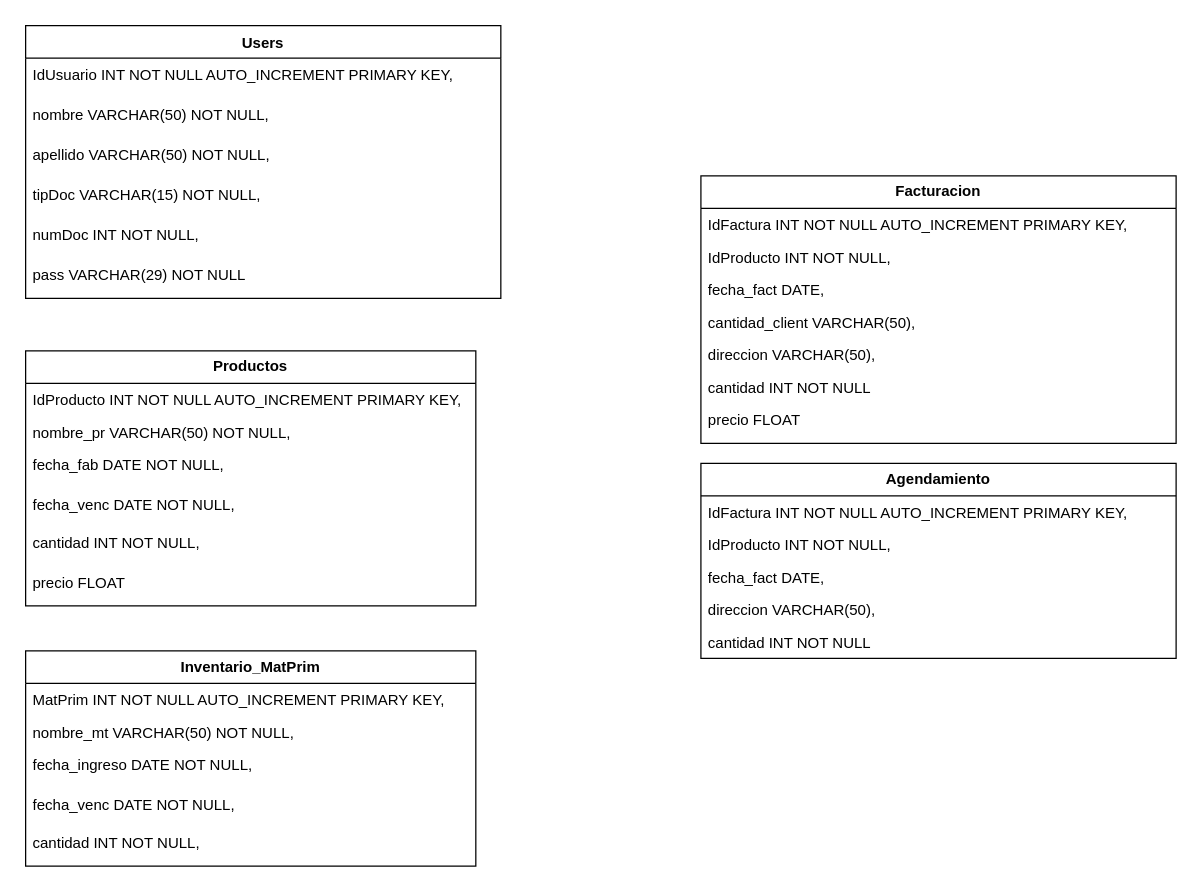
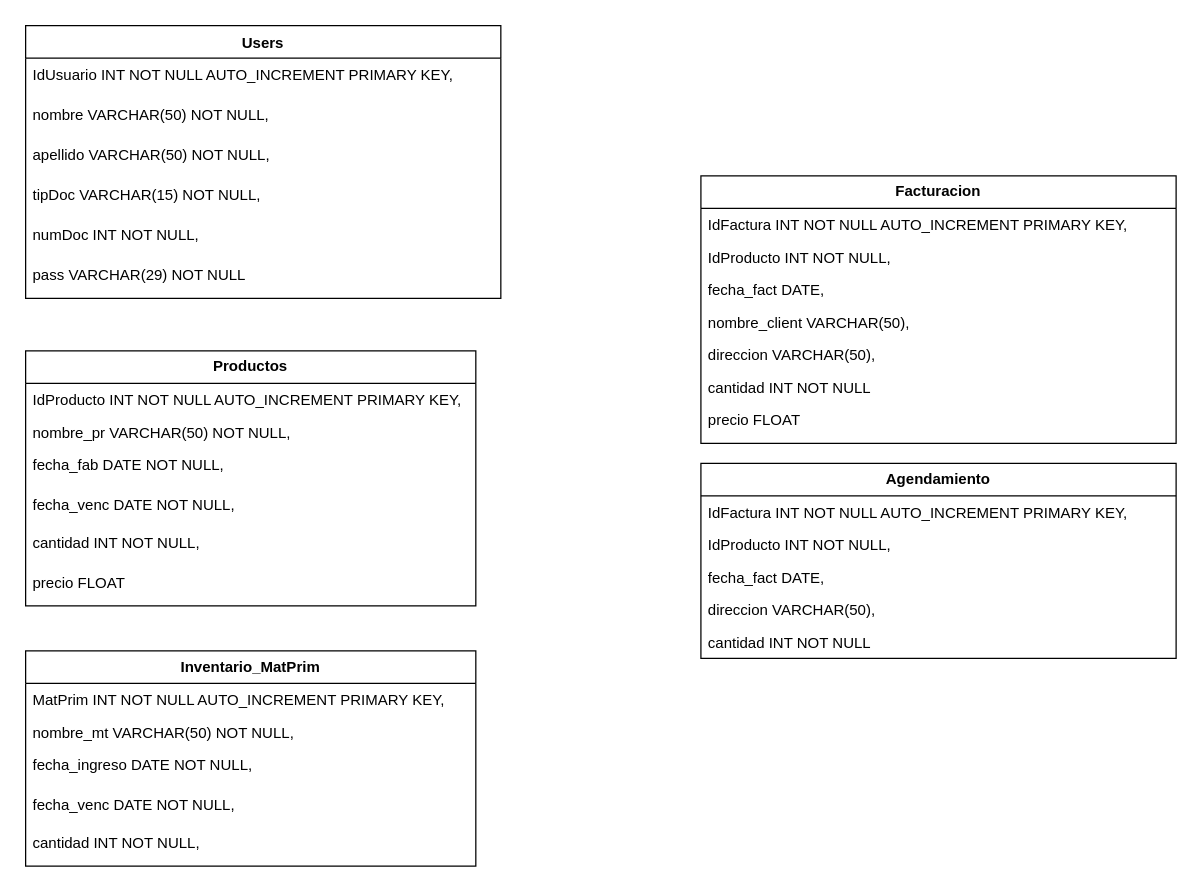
  <mxCell id="0" />
  <mxCell id="1" parent="0" />
  <mxCell id="2" value="Users" style="swimlane;fontStyle=1;align=center;verticalAlign=top;childLayout=stackLayout;horizontal=1;startSize=26;horizontalStack=0;resizeParent=1;resizeParentMax=0;resizeLast=0;collapsible=1;marginBottom=0;whiteSpace=wrap;html=1;" vertex="1" parent="1"><mxGeometry x="20" y="20" width="380" height="218" as="geometry"><mxRectangle x="-550" y="100" width="70" height="30" as="alternateBounds" /></mxGeometry></mxCell>
  <mxCell id="3" value="IdUsuario INT NOT NULL AUTO_INCREMENT PRIMARY KEY," style="text;strokeColor=none;fillColor=none;align=left;verticalAlign=top;spacingLeft=4;spacingRight=4;overflow=hidden;rotatable=0;points=[[0,0.5],[1,0.5]];portConstraint=eastwest;whiteSpace=wrap;html=1;" vertex="1" parent="2"><mxGeometry y="26" width="380" height="32" as="geometry" /></mxCell>
  <mxCell id="4" value="nombre VARCHAR(50) NOT NULL," style="text;strokeColor=none;fillColor=none;align=left;verticalAlign=top;spacingLeft=4;spacingRight=4;overflow=hidden;rotatable=0;points=[[0,0.5],[1,0.5]];portConstraint=eastwest;whiteSpace=wrap;html=1;" vertex="1" parent="2"><mxGeometry y="58" width="380" height="32" as="geometry" /></mxCell>
  <mxCell id="5" value="apellido VARCHAR(50) NOT NULL," style="text;strokeColor=none;fillColor=none;align=left;verticalAlign=top;spacingLeft=4;spacingRight=4;overflow=hidden;rotatable=0;points=[[0,0.5],[1,0.5]];portConstraint=eastwest;whiteSpace=wrap;html=1;" vertex="1" parent="2"><mxGeometry y="90" width="380" height="32" as="geometry" /></mxCell>
  <mxCell id="6" value="tipDoc VARCHAR(15) NOT NULL," style="text;strokeColor=none;fillColor=none;align=left;verticalAlign=top;spacingLeft=4;spacingRight=4;overflow=hidden;rotatable=0;points=[[0,0.5],[1,0.5]];portConstraint=eastwest;whiteSpace=wrap;html=1;" vertex="1" parent="2"><mxGeometry y="122" width="380" height="32" as="geometry" /></mxCell>
  <mxCell id="7" value="numDoc INT NOT NULL," style="text;strokeColor=none;fillColor=none;align=left;verticalAlign=top;spacingLeft=4;spacingRight=4;overflow=hidden;rotatable=0;points=[[0,0.5],[1,0.5]];portConstraint=eastwest;whiteSpace=wrap;html=1;" vertex="1" parent="2"><mxGeometry y="154" width="380" height="32" as="geometry" /></mxCell>
  <mxCell id="8" value="pass VARCHAR(29) NOT NULL" style="text;strokeColor=none;fillColor=none;align=left;verticalAlign=top;spacingLeft=4;spacingRight=4;overflow=hidden;rotatable=0;points=[[0,0.5],[1,0.5]];portConstraint=eastwest;whiteSpace=wrap;html=1;" vertex="1" parent="2"><mxGeometry y="186" width="380" height="32" as="geometry" /></mxCell>
  <mxCell id="9" value="&lt;b&gt;Productos&lt;/b&gt;" style="swimlane;fontStyle=0;childLayout=stackLayout;horizontal=1;startSize=26;fillColor=none;horizontalStack=0;resizeParent=1;resizeParentMax=0;resizeLast=0;collapsible=1;marginBottom=0;whiteSpace=wrap;html=1;" vertex="1" parent="1"><mxGeometry x="20" y="280" width="360" height="204" as="geometry" /></mxCell>
  <mxCell id="10" value="IdProducto INT NOT NULL AUTO_INCREMENT PRIMARY KEY," style="text;strokeColor=none;fillColor=none;align=left;verticalAlign=top;spacingLeft=4;spacingRight=4;overflow=hidden;rotatable=0;points=[[0,0.5],[1,0.5]];portConstraint=eastwest;whiteSpace=wrap;html=1;" vertex="1" parent="9"><mxGeometry y="26" width="360" height="26" as="geometry" /></mxCell>
  <mxCell id="11" value="nombre_pr VARCHAR(50) NOT NULL," style="text;strokeColor=none;fillColor=none;align=left;verticalAlign=top;spacingLeft=4;spacingRight=4;overflow=hidden;rotatable=0;points=[[0,0.5],[1,0.5]];portConstraint=eastwest;whiteSpace=wrap;html=1;" vertex="1" parent="9"><mxGeometry y="52" width="360" height="26" as="geometry" /></mxCell>
  <mxCell id="12" value="fecha_fab DATE NOT NULL,&amp;nbsp;" style="text;strokeColor=none;fillColor=none;align=left;verticalAlign=top;spacingLeft=4;spacingRight=4;overflow=hidden;rotatable=0;points=[[0,0.5],[1,0.5]];portConstraint=eastwest;whiteSpace=wrap;html=1;" vertex="1" parent="9"><mxGeometry y="78" width="360" height="32" as="geometry" /></mxCell>
  <mxCell id="13" value="fecha_venc DATE NOT NULL," style="text;strokeColor=none;fillColor=none;align=left;verticalAlign=top;spacingLeft=4;spacingRight=4;overflow=hidden;rotatable=0;points=[[0,0.5],[1,0.5]];portConstraint=eastwest;whiteSpace=wrap;html=1;" vertex="1" parent="9"><mxGeometry y="110" width="360" height="30" as="geometry" /></mxCell>
  <mxCell id="14" value="cantidad INT NOT NULL," style="text;strokeColor=none;fillColor=none;align=left;verticalAlign=top;spacingLeft=4;spacingRight=4;overflow=hidden;rotatable=0;points=[[0,0.5],[1,0.5]];portConstraint=eastwest;whiteSpace=wrap;html=1;" vertex="1" parent="9"><mxGeometry y="140" width="360" height="32" as="geometry" /></mxCell>
  <mxCell id="15" value="precio FLOAT" style="text;strokeColor=none;fillColor=none;align=left;verticalAlign=top;spacingLeft=4;spacingRight=4;overflow=hidden;rotatable=0;points=[[0,0.5],[1,0.5]];portConstraint=eastwest;whiteSpace=wrap;html=1;" vertex="1" parent="9"><mxGeometry y="172" width="360" height="32" as="geometry" /></mxCell>
  <mxCell id="16" value="&lt;b&gt;Inventario_MatPrim&lt;/b&gt;" style="swimlane;fontStyle=0;childLayout=stackLayout;horizontal=1;startSize=26;fillColor=none;horizontalStack=0;resizeParent=1;resizeParentMax=0;resizeLast=0;collapsible=1;marginBottom=0;whiteSpace=wrap;html=1;" vertex="1" parent="1"><mxGeometry x="20" y="520" width="360" height="172" as="geometry" /></mxCell>
  <mxCell id="17" value="MatPrim INT NOT NULL AUTO_INCREMENT PRIMARY KEY," style="text;strokeColor=none;fillColor=none;align=left;verticalAlign=top;spacingLeft=4;spacingRight=4;overflow=hidden;rotatable=0;points=[[0,0.5],[1,0.5]];portConstraint=eastwest;whiteSpace=wrap;html=1;" vertex="1" parent="16"><mxGeometry y="26" width="360" height="26" as="geometry" /></mxCell>
  <mxCell id="18" value="nombre_mt VARCHAR(50) NOT NULL," style="text;strokeColor=none;fillColor=none;align=left;verticalAlign=top;spacingLeft=4;spacingRight=4;overflow=hidden;rotatable=0;points=[[0,0.5],[1,0.5]];portConstraint=eastwest;whiteSpace=wrap;html=1;" vertex="1" parent="16"><mxGeometry y="52" width="360" height="26" as="geometry" /></mxCell>
  <mxCell id="19" value="fecha_ingreso DATE NOT NULL," style="text;strokeColor=none;fillColor=none;align=left;verticalAlign=top;spacingLeft=4;spacingRight=4;overflow=hidden;rotatable=0;points=[[0,0.5],[1,0.5]];portConstraint=eastwest;whiteSpace=wrap;html=1;" vertex="1" parent="16"><mxGeometry y="78" width="360" height="32" as="geometry" /></mxCell>
  <mxCell id="20" value="fecha_venc DATE NOT NULL," style="text;strokeColor=none;fillColor=none;align=left;verticalAlign=top;spacingLeft=4;spacingRight=4;overflow=hidden;rotatable=0;points=[[0,0.5],[1,0.5]];portConstraint=eastwest;whiteSpace=wrap;html=1;" vertex="1" parent="16"><mxGeometry y="110" width="360" height="30" as="geometry" /></mxCell>
  <mxCell id="21" value="cantidad INT NOT NULL," style="text;strokeColor=none;fillColor=none;align=left;verticalAlign=top;spacingLeft=4;spacingRight=4;overflow=hidden;rotatable=0;points=[[0,0.5],[1,0.5]];portConstraint=eastwest;whiteSpace=wrap;html=1;" vertex="1" parent="16"><mxGeometry y="140" width="360" height="32" as="geometry" /></mxCell>
  <mxCell id="22" value="&lt;b&gt;Facturacion&lt;/b&gt;" style="swimlane;fontStyle=0;childLayout=stackLayout;horizontal=1;startSize=26;fillColor=none;horizontalStack=0;resizeParent=1;resizeParentMax=0;resizeLast=0;collapsible=1;marginBottom=0;whiteSpace=wrap;html=1;" vertex="1" parent="1"><mxGeometry x="560" y="140" width="380" height="214" as="geometry" /></mxCell>
  <mxCell id="23" value="IdFactura INT NOT NULL AUTO_INCREMENT PRIMARY KEY," style="text;strokeColor=none;fillColor=none;align=left;verticalAlign=top;spacingLeft=4;spacingRight=4;overflow=hidden;rotatable=0;points=[[0,0.5],[1,0.5]];portConstraint=eastwest;whiteSpace=wrap;html=1;" vertex="1" parent="22"><mxGeometry y="26" width="380" height="26" as="geometry" /></mxCell>
  <mxCell id="24" value="IdProducto INT NOT NULL," style="text;strokeColor=none;fillColor=none;align=left;verticalAlign=top;spacingLeft=4;spacingRight=4;overflow=hidden;rotatable=0;points=[[0,0.5],[1,0.5]];portConstraint=eastwest;whiteSpace=wrap;html=1;" vertex="1" parent="22"><mxGeometry y="52" width="380" height="26" as="geometry" /></mxCell>
  <mxCell id="25" value="fecha_fact DATE," style="text;strokeColor=none;fillColor=none;align=left;verticalAlign=top;spacingLeft=4;spacingRight=4;overflow=hidden;rotatable=0;points=[[0,0.5],[1,0.5]];portConstraint=eastwest;whiteSpace=wrap;html=1;" vertex="1" parent="22"><mxGeometry y="78" width="380" height="26" as="geometry" /></mxCell>
- <mxCell id="26" value="cantidad_client VARCHAR(50)," style="text;strokeColor=none;fillColor=none;align=left;verticalAlign=top;spacingLeft=4;spacingRight=4;overflow=hidden;rotatable=0;points=[[0,0.5],[1,0.5]];portConstraint=eastwest;whiteSpace=wrap;html=1;" vertex="1" parent="22"><mxGeometry y="104" width="380" height="26" as="geometry" /></mxCell>
+ <mxCell id="26" value="nombre_client VARCHAR(50)," style="text;strokeColor=none;fillColor=none;align=left;verticalAlign=top;spacingLeft=4;spacingRight=4;overflow=hidden;rotatable=0;points=[[0,0.5],[1,0.5]];portConstraint=eastwest;whiteSpace=wrap;html=1;" vertex="1" parent="22"><mxGeometry y="104" width="380" height="26" as="geometry" /></mxCell>
  <mxCell id="27" value="direccion VARCHAR(50)," style="text;strokeColor=none;fillColor=none;align=left;verticalAlign=top;spacingLeft=4;spacingRight=4;overflow=hidden;rotatable=0;points=[[0,0.5],[1,0.5]];portConstraint=eastwest;whiteSpace=wrap;html=1;" vertex="1" parent="22"><mxGeometry y="130" width="380" height="26" as="geometry" /></mxCell>
  <mxCell id="28" value="cantidad INT NOT NULL" style="text;strokeColor=none;fillColor=none;align=left;verticalAlign=top;spacingLeft=4;spacingRight=4;overflow=hidden;rotatable=0;points=[[0,0.5],[1,0.5]];portConstraint=eastwest;whiteSpace=wrap;html=1;" vertex="1" parent="22"><mxGeometry y="156" width="380" height="26" as="geometry" /></mxCell>
  <mxCell id="29" value="precio FLOAT" style="text;strokeColor=none;fillColor=none;align=left;verticalAlign=top;spacingLeft=4;spacingRight=4;overflow=hidden;rotatable=0;points=[[0,0.5],[1,0.5]];portConstraint=eastwest;whiteSpace=wrap;html=1;" vertex="1" parent="22"><mxGeometry y="182" width="380" height="32" as="geometry" /></mxCell>
  <mxCell id="30" value="&lt;b&gt;Agendamiento&lt;/b&gt;" style="swimlane;fontStyle=0;childLayout=stackLayout;horizontal=1;startSize=26;fillColor=none;horizontalStack=0;resizeParent=1;resizeParentMax=0;resizeLast=0;collapsible=1;marginBottom=0;whiteSpace=wrap;html=1;" vertex="1" parent="1"><mxGeometry x="560" y="370" width="380" height="156" as="geometry" /></mxCell>
  <mxCell id="31" value="IdFactura INT NOT NULL AUTO_INCREMENT PRIMARY KEY," style="text;strokeColor=none;fillColor=none;align=left;verticalAlign=top;spacingLeft=4;spacingRight=4;overflow=hidden;rotatable=0;points=[[0,0.5],[1,0.5]];portConstraint=eastwest;whiteSpace=wrap;html=1;" vertex="1" parent="30"><mxGeometry y="26" width="380" height="26" as="geometry" /></mxCell>
  <mxCell id="32" value="IdProducto INT NOT NULL," style="text;strokeColor=none;fillColor=none;align=left;verticalAlign=top;spacingLeft=4;spacingRight=4;overflow=hidden;rotatable=0;points=[[0,0.5],[1,0.5]];portConstraint=eastwest;whiteSpace=wrap;html=1;" vertex="1" parent="30"><mxGeometry y="52" width="380" height="26" as="geometry" /></mxCell>
  <mxCell id="33" value="fecha_fact DATE," style="text;strokeColor=none;fillColor=none;align=left;verticalAlign=top;spacingLeft=4;spacingRight=4;overflow=hidden;rotatable=0;points=[[0,0.5],[1,0.5]];portConstraint=eastwest;whiteSpace=wrap;html=1;" vertex="1" parent="30"><mxGeometry y="78" width="380" height="26" as="geometry" /></mxCell>
  <mxCell id="34" value="direccion VARCHAR(50)," style="text;strokeColor=none;fillColor=none;align=left;verticalAlign=top;spacingLeft=4;spacingRight=4;overflow=hidden;rotatable=0;points=[[0,0.5],[1,0.5]];portConstraint=eastwest;whiteSpace=wrap;html=1;" vertex="1" parent="30"><mxGeometry y="104" width="380" height="26" as="geometry" /></mxCell>
  <mxCell id="35" value="cantidad INT NOT NULL" style="text;strokeColor=none;fillColor=none;align=left;verticalAlign=top;spacingLeft=4;spacingRight=4;overflow=hidden;rotatable=0;points=[[0,0.5],[1,0.5]];portConstraint=eastwest;whiteSpace=wrap;html=1;" vertex="1" parent="30"><mxGeometry y="130" width="380" height="26" as="geometry" /></mxCell>
